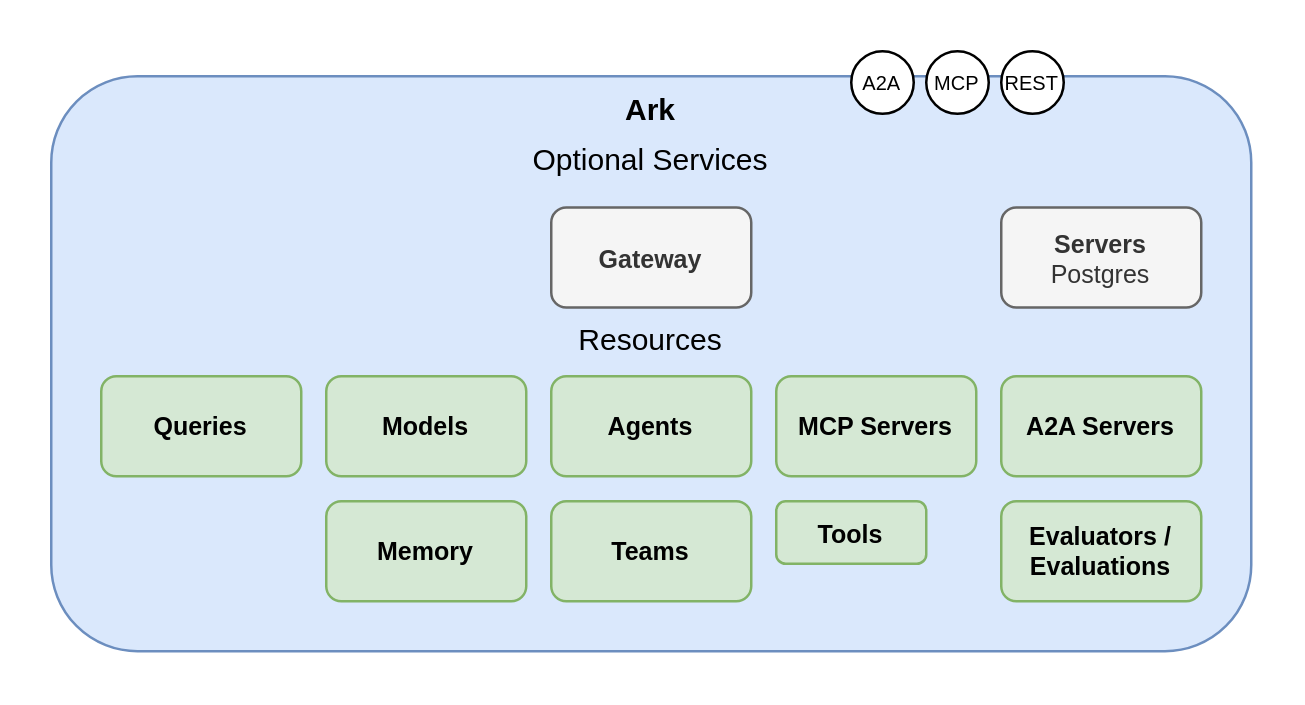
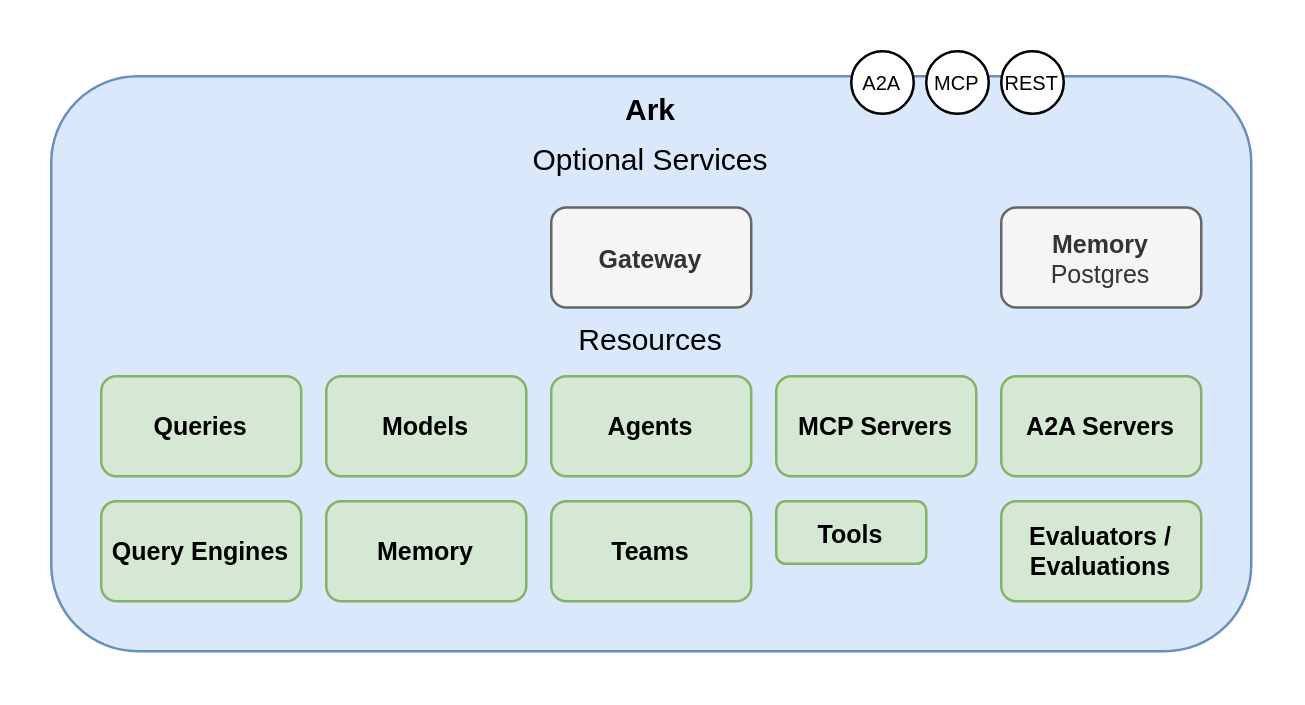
  <mxCell id="0" />
  <mxCell id="1" parent="0" />
  <mxCell id="2" value="&lt;b&gt;Ark&lt;/b&gt;" style="rounded=1;whiteSpace=wrap;html=1;fillColor=#dae8fc;strokeColor=#6c8ebf;verticalAlign=top;" parent="1" vertex="1"><mxGeometry x="20" y="30" width="480" height="230" as="geometry" /></mxCell>
  <mxCell id="3" value="&lt;font&gt;&lt;b&gt;Models&lt;/b&gt;&lt;br&gt;&lt;/font&gt;" style="rounded=1;whiteSpace=wrap;html=1;fillColor=#d5e8d4;strokeColor=#82b366;fontSize=10;verticalAlign=middle;" parent="1" vertex="1"><mxGeometry x="130" y="150" width="80" height="40" as="geometry" /></mxCell>
  <mxCell id="4" value="&lt;font&gt;&lt;b&gt;Agents&lt;/b&gt;&lt;/font&gt;" style="rounded=1;whiteSpace=wrap;html=1;fillColor=#d5e8d4;strokeColor=#82b366;fontSize=10;verticalAlign=middle;" parent="1" vertex="1"><mxGeometry x="220" y="150" width="80" height="40" as="geometry" /></mxCell>
  <mxCell id="5" value="&lt;font&gt;&lt;b&gt;MCP Servers&lt;/b&gt;&lt;br&gt;&lt;/font&gt;" style="rounded=1;whiteSpace=wrap;html=1;fillColor=#d5e8d4;strokeColor=#82b366;fontSize=10;verticalAlign=middle;" parent="1" vertex="1"><mxGeometry x="310" y="150" width="80" height="40" as="geometry" /></mxCell>
  <mxCell id="6" value="&lt;font&gt;&lt;b&gt;Tools&lt;/b&gt;&lt;/font&gt;" style="rounded=1;whiteSpace=wrap;html=1;fillColor=#d5e8d4;strokeColor=#82b366;fontSize=10;verticalAlign=middle;" parent="1" vertex="1"><mxGeometry x="310" y="200" width="60" height="25" as="geometry" /></mxCell>
  <mxCell id="7" value="&lt;font&gt;&lt;b&gt;A2A Servers&lt;/b&gt;&lt;br&gt;&lt;/font&gt;" style="rounded=1;whiteSpace=wrap;html=1;fillColor=#d5e8d4;strokeColor=#82b366;fontSize=10;verticalAlign=middle;" parent="1" vertex="1"><mxGeometry x="400" y="150" width="80" height="40" as="geometry" /></mxCell>
  <mxCell id="8" value="&lt;font&gt;&lt;b&gt;Queries&lt;/b&gt;&lt;br&gt;&lt;/font&gt;" style="rounded=1;whiteSpace=wrap;html=1;fillColor=#d5e8d4;strokeColor=#82b366;fontSize=10;verticalAlign=middle;" parent="1" vertex="1"><mxGeometry x="40" y="150" width="80" height="40" as="geometry" /></mxCell>
  <mxCell id="9" value="&lt;font&gt;&lt;b&gt;Teams&lt;/b&gt;&lt;/font&gt;" style="rounded=1;whiteSpace=wrap;html=1;fillColor=#d5e8d4;strokeColor=#82b366;fontSize=10;verticalAlign=middle;" parent="1" vertex="1"><mxGeometry x="220" y="200" width="80" height="40" as="geometry" /></mxCell>
+ <mxCell id="10" value="&lt;font&gt;&lt;b&gt;Query Engines&lt;/b&gt;&lt;br&gt;&lt;/font&gt;" style="rounded=1;whiteSpace=wrap;html=1;fillColor=#d5e8d4;strokeColor=#82b366;fontSize=10;verticalAlign=middle;" parent="1" vertex="1"><mxGeometry x="40" y="200" width="80" height="40" as="geometry" /></mxCell>
  <mxCell id="11" value="&lt;font&gt;&lt;b&gt;Evaluators / Evaluations&lt;/b&gt;&lt;/font&gt;" style="rounded=1;whiteSpace=wrap;html=1;fillColor=#d5e8d4;strokeColor=#82b366;fontSize=10;verticalAlign=middle;" parent="1" vertex="1"><mxGeometry x="400" y="200" width="80" height="40" as="geometry" /></mxCell>
  <mxCell id="12" value="&lt;font&gt;&lt;b&gt;Memory&lt;/b&gt;&lt;/font&gt;" style="rounded=1;whiteSpace=wrap;html=1;fillColor=#d5e8d4;strokeColor=#82b366;fontSize=10;verticalAlign=middle;" parent="1" vertex="1"><mxGeometry x="130" y="200" width="80" height="40" as="geometry" /></mxCell>
  <mxCell id="13" value="&lt;span&gt;A2A&lt;/span&gt;" style="ellipse;whiteSpace=wrap;html=1;aspect=fixed;fontSize=8;fontStyle=0" parent="1" vertex="1"><mxGeometry x="340" y="20" width="25" height="25" as="geometry" /></mxCell>
  <mxCell id="14" value="&lt;span&gt;MCP&lt;/span&gt;" style="ellipse;whiteSpace=wrap;html=1;aspect=fixed;fontSize=8;fontStyle=0" parent="1" vertex="1"><mxGeometry x="370" y="20" width="25" height="25" as="geometry" /></mxCell>
  <mxCell id="15" value="&lt;span&gt;REST&lt;/span&gt;" style="ellipse;whiteSpace=wrap;html=1;aspect=fixed;fontSize=8;fontStyle=0" parent="1" vertex="1"><mxGeometry x="400" y="20" width="25" height="25" as="geometry" /></mxCell>
  <mxCell id="16" value="&lt;font&gt;&lt;b&gt;Gateway&lt;/b&gt;&lt;br&gt;&lt;/font&gt;" style="rounded=1;whiteSpace=wrap;html=1;fillColor=#f5f5f5;fontColor=#333333;strokeColor=#666666;verticalAlign=middle;fontSize=10;" vertex="1" parent="1"><mxGeometry x="220" y="82.5" width="80" height="40" as="geometry" /></mxCell>
- <mxCell id="17" value="&lt;font&gt;&lt;b&gt;Servers&lt;/b&gt;&lt;br&gt;&lt;/font&gt;&lt;div&gt;&lt;font&gt;Postgres&lt;/font&gt;&lt;/div&gt;" style="rounded=1;whiteSpace=wrap;html=1;fillColor=#f5f5f5;fontColor=#333333;strokeColor=#666666;verticalAlign=middle;fontSize=10;" vertex="1" parent="1"><mxGeometry x="400" y="82.5" width="80" height="40" as="geometry" /></mxCell>
+ <mxCell id="17" value="&lt;font&gt;&lt;b&gt;Memory&lt;/b&gt;&lt;br&gt;&lt;/font&gt;&lt;div&gt;&lt;font&gt;Postgres&lt;/font&gt;&lt;/div&gt;" style="rounded=1;whiteSpace=wrap;html=1;fillColor=#f5f5f5;fontColor=#333333;strokeColor=#666666;verticalAlign=middle;fontSize=10;" vertex="1" parent="1"><mxGeometry x="400" y="82.5" width="80" height="40" as="geometry" /></mxCell>
  <mxCell id="18" value="Optional Services" style="text;html=1;align=center;verticalAlign=middle;whiteSpace=wrap;rounded=0;" vertex="1" parent="1"><mxGeometry x="40" y="50" width="440" height="27.5" as="geometry" /></mxCell>
  <mxCell id="19" value="Resources" style="text;html=1;align=center;verticalAlign=middle;whiteSpace=wrap;rounded=0;" vertex="1" parent="1"><mxGeometry x="40" y="122.5" width="440" height="27.5" as="geometry" /></mxCell>
